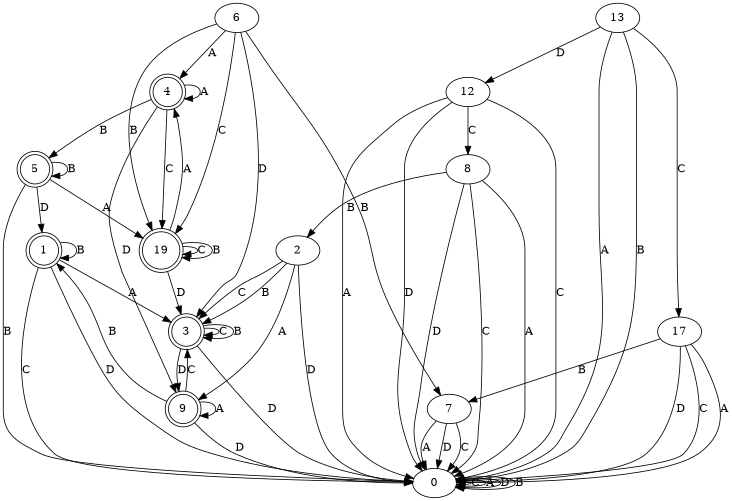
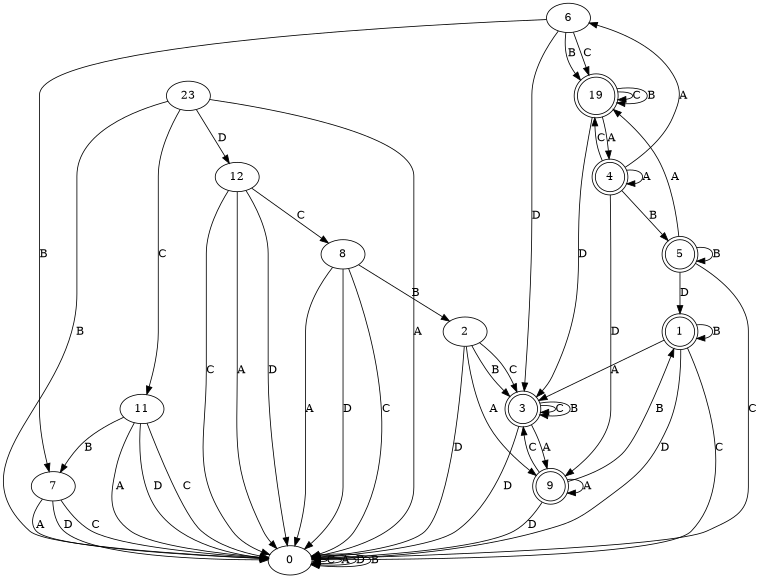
  digraph {
    n1 [label=0]
    n2 [label=1 shape=doublecircle]
    n3 [label=3 shape=doublecircle]
    n4 [label=9 shape=doublecircle]
    n5 [label=2]
    n6 [label=4 shape=doublecircle]
    n7 [label=5 shape=doublecircle]
    n8 [label=19 shape=doublecircle]
    n9 [label=6]
    n10 [label=7]
    n11 [label=8]
-   n12 [label=17]
+   n12 [label=11]
    n13 [label=12]
-   n14 [label=13]
+   n14 [label=23]
    n1 -> n1 [label=C]
    n1 -> n1 [label=A]
    n1 -> n1 [label=D]
    n1 -> n1 [label=B]
    n2 -> n1 [label=C]
    n2 -> n1 [label=D]
    n2 -> n2 [label=B]
    n2 -> n3 [label=A]
    n3 -> n1 [label=D]
    n3 -> n3 [label=C]
    n3 -> n3 [label=B]
-   n3 -> n4 [label=D]
+   n3 -> n4 [label=A]
    n4 -> n1 [label=D]
    n4 -> n2 [label=B]
    n4 -> n3 [label=C]
    n4 -> n4 [label=A]
    n5 -> n1 [label=D]
    n5 -> n3 [label=C]
    n5 -> n3 [label=B]
    n5 -> n4 [label=A]
    n6 -> n4 [label=D]
    n6 -> n6 [label=A]
    n6 -> n7 [label=B]
    n6 -> n8 [label=C]
-   n7 -> n1 [label=B]
+   n7 -> n1 [label=C]
    n7 -> n2 [label=D]
    n7 -> n7 [label=B]
    n7 -> n8 [label=A]
    n8 -> n3 [label=D]
    n8 -> n6 [label=A]
    n8 -> n8 [label=C]
    n8 -> n8 [label=B]
    n9 -> n3 [label=D]
-   n9 -> n6 [label=A]
+   n6 -> n9 [label=A]
    n9 -> n8 [label=C]
    n9 -> n8 [label=B]
    n9 -> n10 [label=B]
    n10 -> n1 [label=C]
    n10 -> n1 [label=A]
    n10 -> n1 [label=D]
    n11 -> n1 [label=C]
    n11 -> n1 [label=A]
    n11 -> n1 [label=D]
    n11 -> n5 [label=B]
    n12 -> n1 [label=C]
    n12 -> n1 [label=A]
    n12 -> n1 [label=D]
    n12 -> n10 [label=B]
    n13 -> n1 [label=C]
    n13 -> n1 [label=A]
    n13 -> n1 [label=D]
    n13 -> n11 [label=C]
    n14 -> n1 [label=A]
    n14 -> n1 [label=B]
    n14 -> n12 [label=C]
    n14 -> n13 [label=D]
  }
